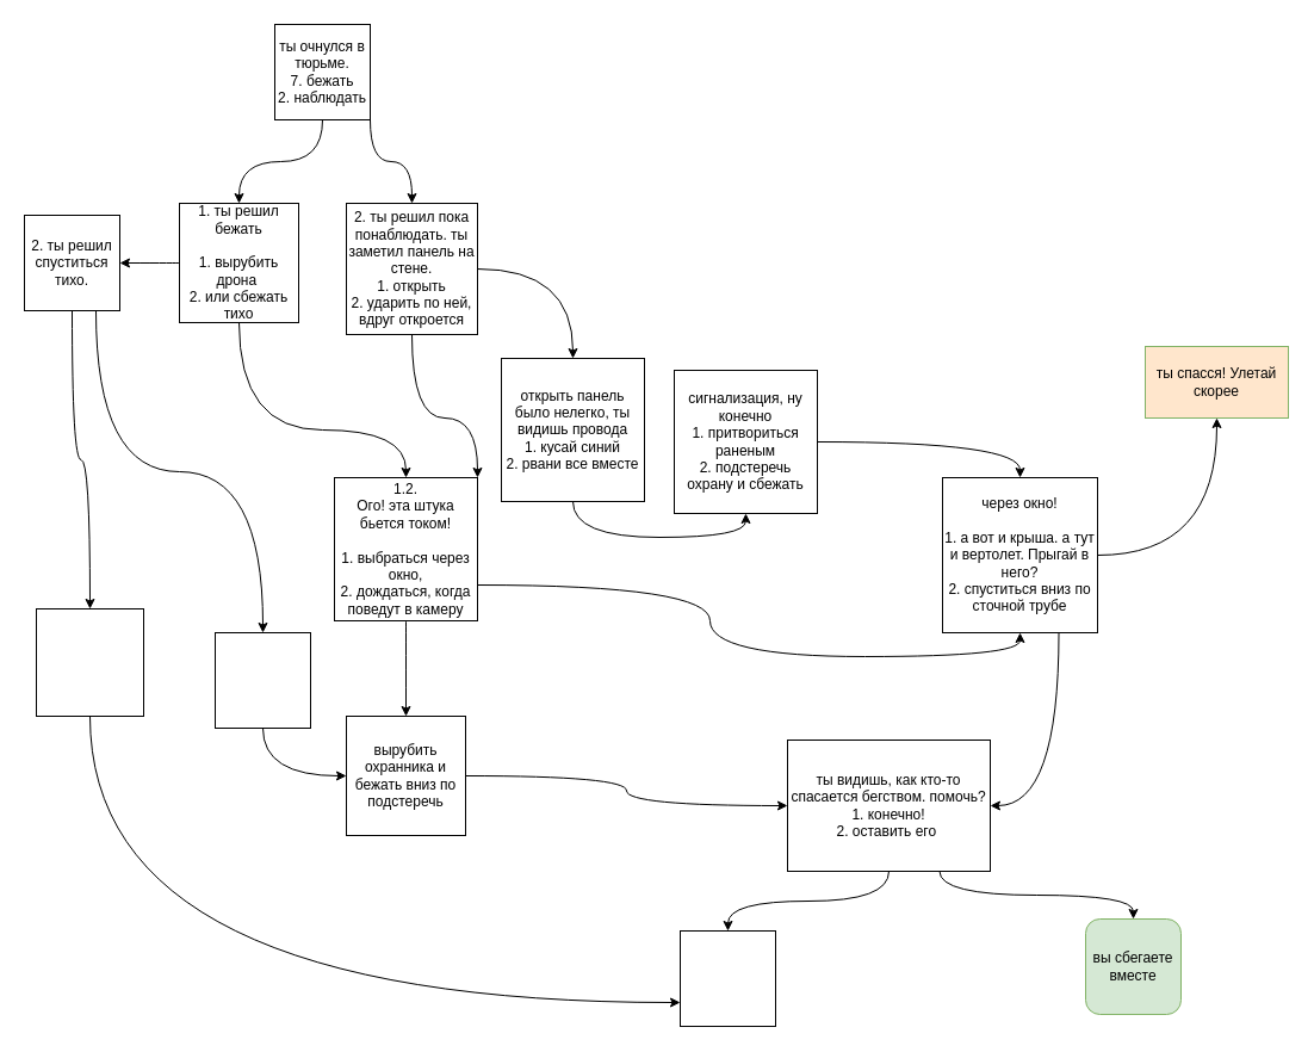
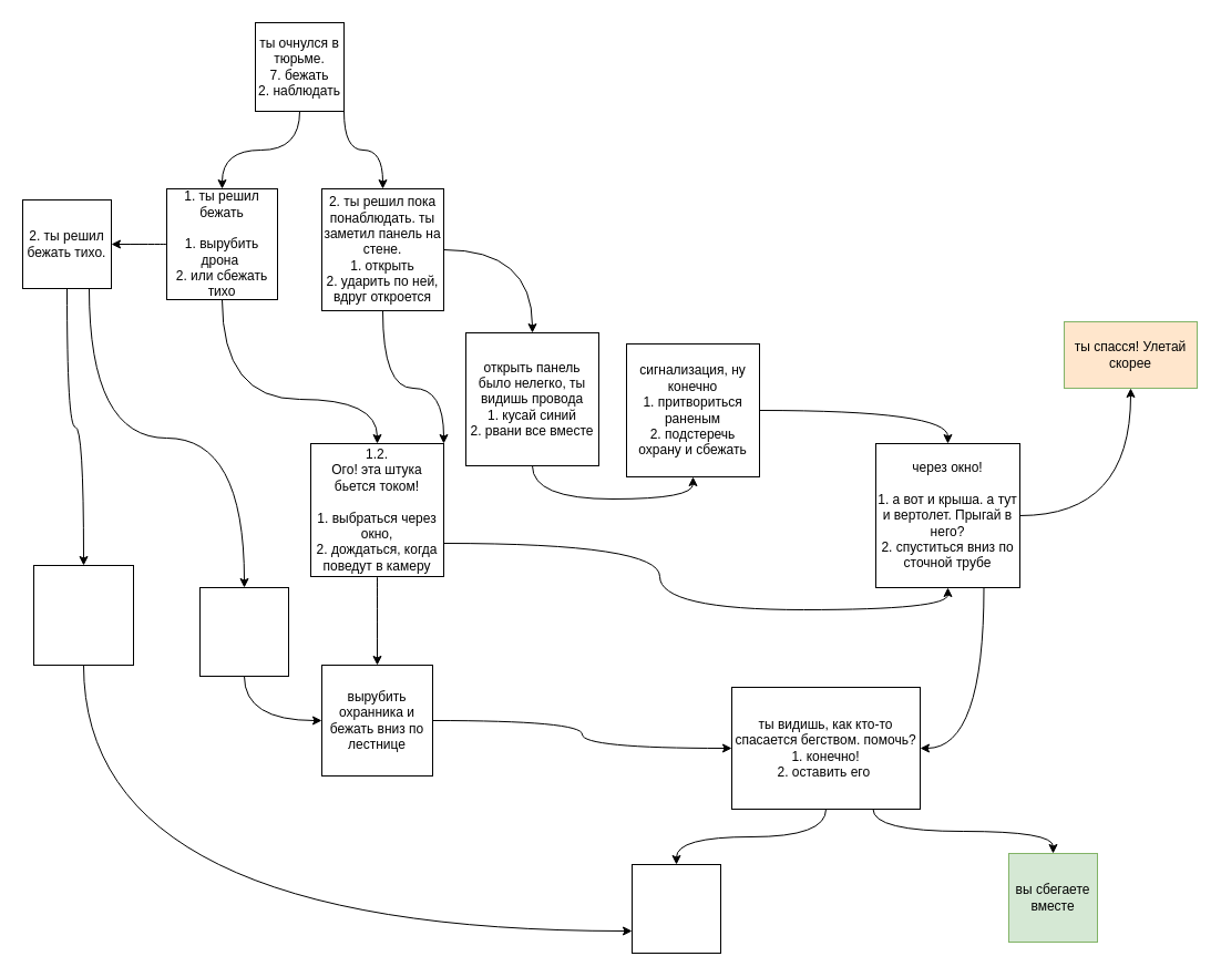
  <mxCell id="0" />
  <mxCell id="1" parent="0" />
  <mxCell id="2" style="edgeStyle=orthogonalEdgeStyle;orthogonalLoop=1;jettySize=auto;html=1;exitX=0.5;exitY=1;exitDx=0;exitDy=0;curved=1;" edge="1" parent="1" source="4" target="10"><mxGeometry relative="1" as="geometry" /></mxCell>
  <mxCell id="3" style="edgeStyle=orthogonalEdgeStyle;orthogonalLoop=1;jettySize=auto;html=1;exitX=1;exitY=1;exitDx=0;exitDy=0;curved=1;" edge="1" parent="1" source="4" target="15"><mxGeometry relative="1" as="geometry" /></mxCell>
  <mxCell id="4" value="ты очнулся в тюрьме.&lt;br&gt;7. бежать&lt;br&gt;2. наблюдать" style="whiteSpace=wrap;html=1;aspect=fixed;" vertex="1" parent="1"><mxGeometry x="230" y="20" width="80" height="80" as="geometry" /></mxCell>
  <mxCell id="5" style="edgeStyle=orthogonalEdgeStyle;orthogonalLoop=1;jettySize=auto;html=1;exitX=0.5;exitY=1;exitDx=0;exitDy=0;curved=1;" edge="1" parent="1" source="7" target="20"><mxGeometry relative="1" as="geometry" /></mxCell>
  <mxCell id="6" style="edgeStyle=orthogonalEdgeStyle;orthogonalLoop=1;jettySize=auto;html=1;exitX=0.75;exitY=1;exitDx=0;exitDy=0;curved=1;" edge="1" parent="1" source="7" target="22"><mxGeometry relative="1" as="geometry" /></mxCell>
- <mxCell id="7" value="2. ты решил спуститься тихо." style="whiteSpace=wrap;html=1;aspect=fixed;" vertex="1" parent="1"><mxGeometry y="180" width="80" height="80" as="geometry" x="20" /></mxCell>
+ <mxCell id="7" value="2. ты решил бежать тихо." style="whiteSpace=wrap;html=1;aspect=fixed;" vertex="1" parent="1"><mxGeometry y="180" width="80" height="80" as="geometry" x="20" /></mxCell>
  <mxCell id="8" style="edgeStyle=orthogonalEdgeStyle;orthogonalLoop=1;jettySize=auto;html=1;exitX=0;exitY=0.5;exitDx=0;exitDy=0;entryX=1;entryY=0.5;entryDx=0;entryDy=0;curved=1;" edge="1" parent="1" source="10" target="7"><mxGeometry relative="1" as="geometry" /></mxCell>
  <mxCell id="9" style="edgeStyle=orthogonalEdgeStyle;orthogonalLoop=1;jettySize=auto;html=1;exitX=0.5;exitY=1;exitDx=0;exitDy=0;curved=1;" edge="1" parent="1" source="10" target="18"><mxGeometry relative="1" as="geometry"><Array as="points"><mxPoint x="200" y="360" /><mxPoint x="340" y="360" /></Array></mxGeometry></mxCell>
  <mxCell id="10" value="1. ты решил бежать&lt;br&gt;&lt;br&gt;1. вырубить дрона&amp;nbsp;&lt;br&gt;2. или сбежать тихо" style="whiteSpace=wrap;html=1;aspect=fixed;" vertex="1" parent="1"><mxGeometry x="150" y="170" width="100" height="100" as="geometry" /></mxCell>
  <mxCell id="11" style="edgeStyle=orthogonalEdgeStyle;orthogonalLoop=1;jettySize=auto;html=1;exitX=0.5;exitY=1;exitDx=0;exitDy=0;entryX=0.5;entryY=1;entryDx=0;entryDy=0;curved=1;" edge="1" parent="1" source="12" target="24"><mxGeometry relative="1" as="geometry" /></mxCell>
  <mxCell id="12" value="открыть панель было нелегко, ты видишь провода&lt;br&gt;1. кусай синий&lt;br&gt;2. рвани все вместе" style="whiteSpace=wrap;html=1;aspect=fixed;" vertex="1" parent="1"><mxGeometry x="420" y="300" width="120" height="120" as="geometry" /></mxCell>
  <mxCell id="13" style="edgeStyle=orthogonalEdgeStyle;orthogonalLoop=1;jettySize=auto;html=1;exitX=0.5;exitY=1;exitDx=0;exitDy=0;entryX=1;entryY=0;entryDx=0;entryDy=0;curved=1;" edge="1" parent="1" source="15" target="18"><mxGeometry relative="1" as="geometry"><Array as="points"><mxPoint x="345" y="350" /><mxPoint x="400" y="350" /></Array></mxGeometry></mxCell>
  <mxCell id="14" style="edgeStyle=orthogonalEdgeStyle;curved=1;rounded=0;orthogonalLoop=1;jettySize=auto;html=1;exitX=1;exitY=0.5;exitDx=0;exitDy=0;entryX=0.5;entryY=0;entryDx=0;entryDy=0;" edge="1" parent="1" source="15" target="12"><mxGeometry relative="1" as="geometry" /></mxCell>
  <mxCell id="15" value="2. ты решил пока понаблюдать. ты заметил панель на стене. &lt;br&gt;1. открыть&lt;br&gt;2. ударить по ней, вдруг откроется" style="whiteSpace=wrap;html=1;aspect=fixed;" vertex="1" parent="1"><mxGeometry x="290" y="170" width="110" height="110" as="geometry" /></mxCell>
  <mxCell id="16" style="edgeStyle=orthogonalEdgeStyle;orthogonalLoop=1;jettySize=auto;html=1;exitX=0.5;exitY=1;exitDx=0;exitDy=0;curved=1;" edge="1" parent="1" source="18" target="26"><mxGeometry relative="1" as="geometry"><mxPoint x="340" y="600" as="targetPoint" /></mxGeometry></mxCell>
  <mxCell id="17" style="edgeStyle=orthogonalEdgeStyle;orthogonalLoop=1;jettySize=auto;html=1;exitX=1;exitY=0.75;exitDx=0;exitDy=0;entryX=0.5;entryY=1;entryDx=0;entryDy=0;curved=1;" edge="1" parent="1" source="18" target="29"><mxGeometry relative="1" as="geometry"><mxPoint x="780" y="500" as="targetPoint" /></mxGeometry></mxCell>
  <mxCell id="18" value="1.2.&lt;br&gt;Ого! эта штука бьется током!&lt;br&gt;&lt;br&gt;1. выбраться через окно,&lt;br&gt;2. дождаться, когда поведут в камеру" style="whiteSpace=wrap;html=1;aspect=fixed;" vertex="1" parent="1"><mxGeometry x="280" y="400" width="120" height="120" as="geometry" /></mxCell>
  <mxCell id="19" style="edgeStyle=orthogonalEdgeStyle;curved=1;rounded=0;orthogonalLoop=1;jettySize=auto;html=1;exitX=0.5;exitY=1;exitDx=0;exitDy=0;entryX=0;entryY=0.75;entryDx=0;entryDy=0;" edge="1" parent="1" source="20" target="34"><mxGeometry relative="1" as="geometry" /></mxCell>
  <mxCell id="20" value="" style="whiteSpace=wrap;html=1;aspect=fixed;" vertex="1" parent="1"><mxGeometry x="30" y="510" width="90" height="90" as="geometry" /></mxCell>
  <mxCell id="21" style="edgeStyle=orthogonalEdgeStyle;orthogonalLoop=1;jettySize=auto;html=1;exitX=0.5;exitY=1;exitDx=0;exitDy=0;entryX=0;entryY=0.5;entryDx=0;entryDy=0;curved=1;" edge="1" parent="1" source="22" target="26"><mxGeometry relative="1" as="geometry" /></mxCell>
  <mxCell id="22" value="" style="whiteSpace=wrap;html=1;aspect=fixed;" vertex="1" parent="1"><mxGeometry x="180" y="530" width="80" height="80" as="geometry" /></mxCell>
  <mxCell id="23" style="edgeStyle=orthogonalEdgeStyle;orthogonalLoop=1;jettySize=auto;html=1;exitX=1;exitY=0.5;exitDx=0;exitDy=0;entryX=0.5;entryY=0;entryDx=0;entryDy=0;curved=1;" edge="1" parent="1" source="24" target="29"><mxGeometry relative="1" as="geometry"><mxPoint x="770" y="390.333" as="targetPoint" /></mxGeometry></mxCell>
  <mxCell id="24" value="сигнализация, ну конечно&lt;br&gt;1. притвориться раненым&lt;br&gt;2. подстеречь охрану и сбежать" style="whiteSpace=wrap;html=1;aspect=fixed;" vertex="1" parent="1"><mxGeometry x="565" y="310" width="120" height="120" as="geometry" /></mxCell>
  <mxCell id="25" style="edgeStyle=orthogonalEdgeStyle;curved=1;rounded=0;orthogonalLoop=1;jettySize=auto;html=1;exitX=1;exitY=0.5;exitDx=0;exitDy=0;" edge="1" parent="1" source="26" target="32"><mxGeometry relative="1" as="geometry" /></mxCell>
- <mxCell id="26" value="вырубить охранника и бежать вниз по подстеречь" style="whiteSpace=wrap;html=1;aspect=fixed;" vertex="1" parent="1"><mxGeometry x="290" y="600" width="100" height="100" as="geometry" /></mxCell>
+ <mxCell id="26" value="вырубить охранника и бежать вниз по лестнице" style="whiteSpace=wrap;html=1;aspect=fixed;" vertex="1" parent="1"><mxGeometry x="290" y="600" width="100" height="100" as="geometry" /></mxCell>
  <mxCell id="27" style="edgeStyle=orthogonalEdgeStyle;curved=1;rounded=0;orthogonalLoop=1;jettySize=auto;html=1;exitX=0.75;exitY=1;exitDx=0;exitDy=0;entryX=1;entryY=0.5;entryDx=0;entryDy=0;" edge="1" parent="1" source="29" target="32"><mxGeometry relative="1" as="geometry" /></mxCell>
  <mxCell id="28" style="edgeStyle=orthogonalEdgeStyle;curved=1;rounded=0;orthogonalLoop=1;jettySize=auto;html=1;exitX=1;exitY=0.5;exitDx=0;exitDy=0;" edge="1" parent="1" source="29" target="33"><mxGeometry relative="1" as="geometry" /></mxCell>
  <mxCell id="29" value="через окно!&lt;br&gt;&lt;br&gt;1. а вот и крыша. а тут и вертолет. Прыгай в него?&lt;br&gt;2. спуститься вниз по сточной трубе" style="whiteSpace=wrap;html=1;aspect=fixed;" vertex="1" parent="1"><mxGeometry x="790" y="400" width="130" height="130" as="geometry" /></mxCell>
  <mxCell id="30" style="edgeStyle=orthogonalEdgeStyle;curved=1;rounded=0;orthogonalLoop=1;jettySize=auto;html=1;exitX=0.5;exitY=1;exitDx=0;exitDy=0;" edge="1" parent="1" source="32" target="34"><mxGeometry relative="1" as="geometry" /></mxCell>
  <mxCell id="31" style="edgeStyle=orthogonalEdgeStyle;curved=1;rounded=0;orthogonalLoop=1;jettySize=auto;html=1;exitX=0.75;exitY=1;exitDx=0;exitDy=0;" edge="1" parent="1" source="32" target="35"><mxGeometry relative="1" as="geometry"><mxPoint x="950" y="810" as="targetPoint" /></mxGeometry></mxCell>
  <mxCell id="32" value="ты видишь, как кто-то спасается бегством. помочь?&lt;br&gt;1. конечно!&lt;br&gt;2. оставить его&amp;nbsp;" style="whiteSpace=wrap;html=1;" vertex="1" parent="1"><mxGeometry x="660" y="620" width="170" height="110" as="geometry" /></mxCell>
  <mxCell id="33" value="ты спасся! Улетай скорее" style="whiteSpace=wrap;html=1;fillColor=#ffe6cc;strokeColor=#82b366;" vertex="1" parent="1"><mxGeometry x="960" y="290" width="120" height="60" as="geometry" /></mxCell>
  <mxCell id="34" value="" style="whiteSpace=wrap;html=1;aspect=fixed;" vertex="1" parent="1"><mxGeometry x="570" y="780" width="80" height="80" as="geometry" /></mxCell>
- <mxCell id="35" value="вы сбегаете вместе" style="whiteSpace=wrap;html=1;aspect=fixed;fillColor=#d5e8d4;strokeColor=#82b366;rounded=1;" vertex="1" parent="1"><mxGeometry x="910" y="770" width="80" height="80" as="geometry" /></mxCell>
+ <mxCell id="35" value="вы сбегаете вместе" style="whiteSpace=wrap;html=1;aspect=fixed;fillColor=#d5e8d4;strokeColor=#82b366;" vertex="1" parent="1"><mxGeometry x="910" y="770" width="80" height="80" as="geometry" /></mxCell>
